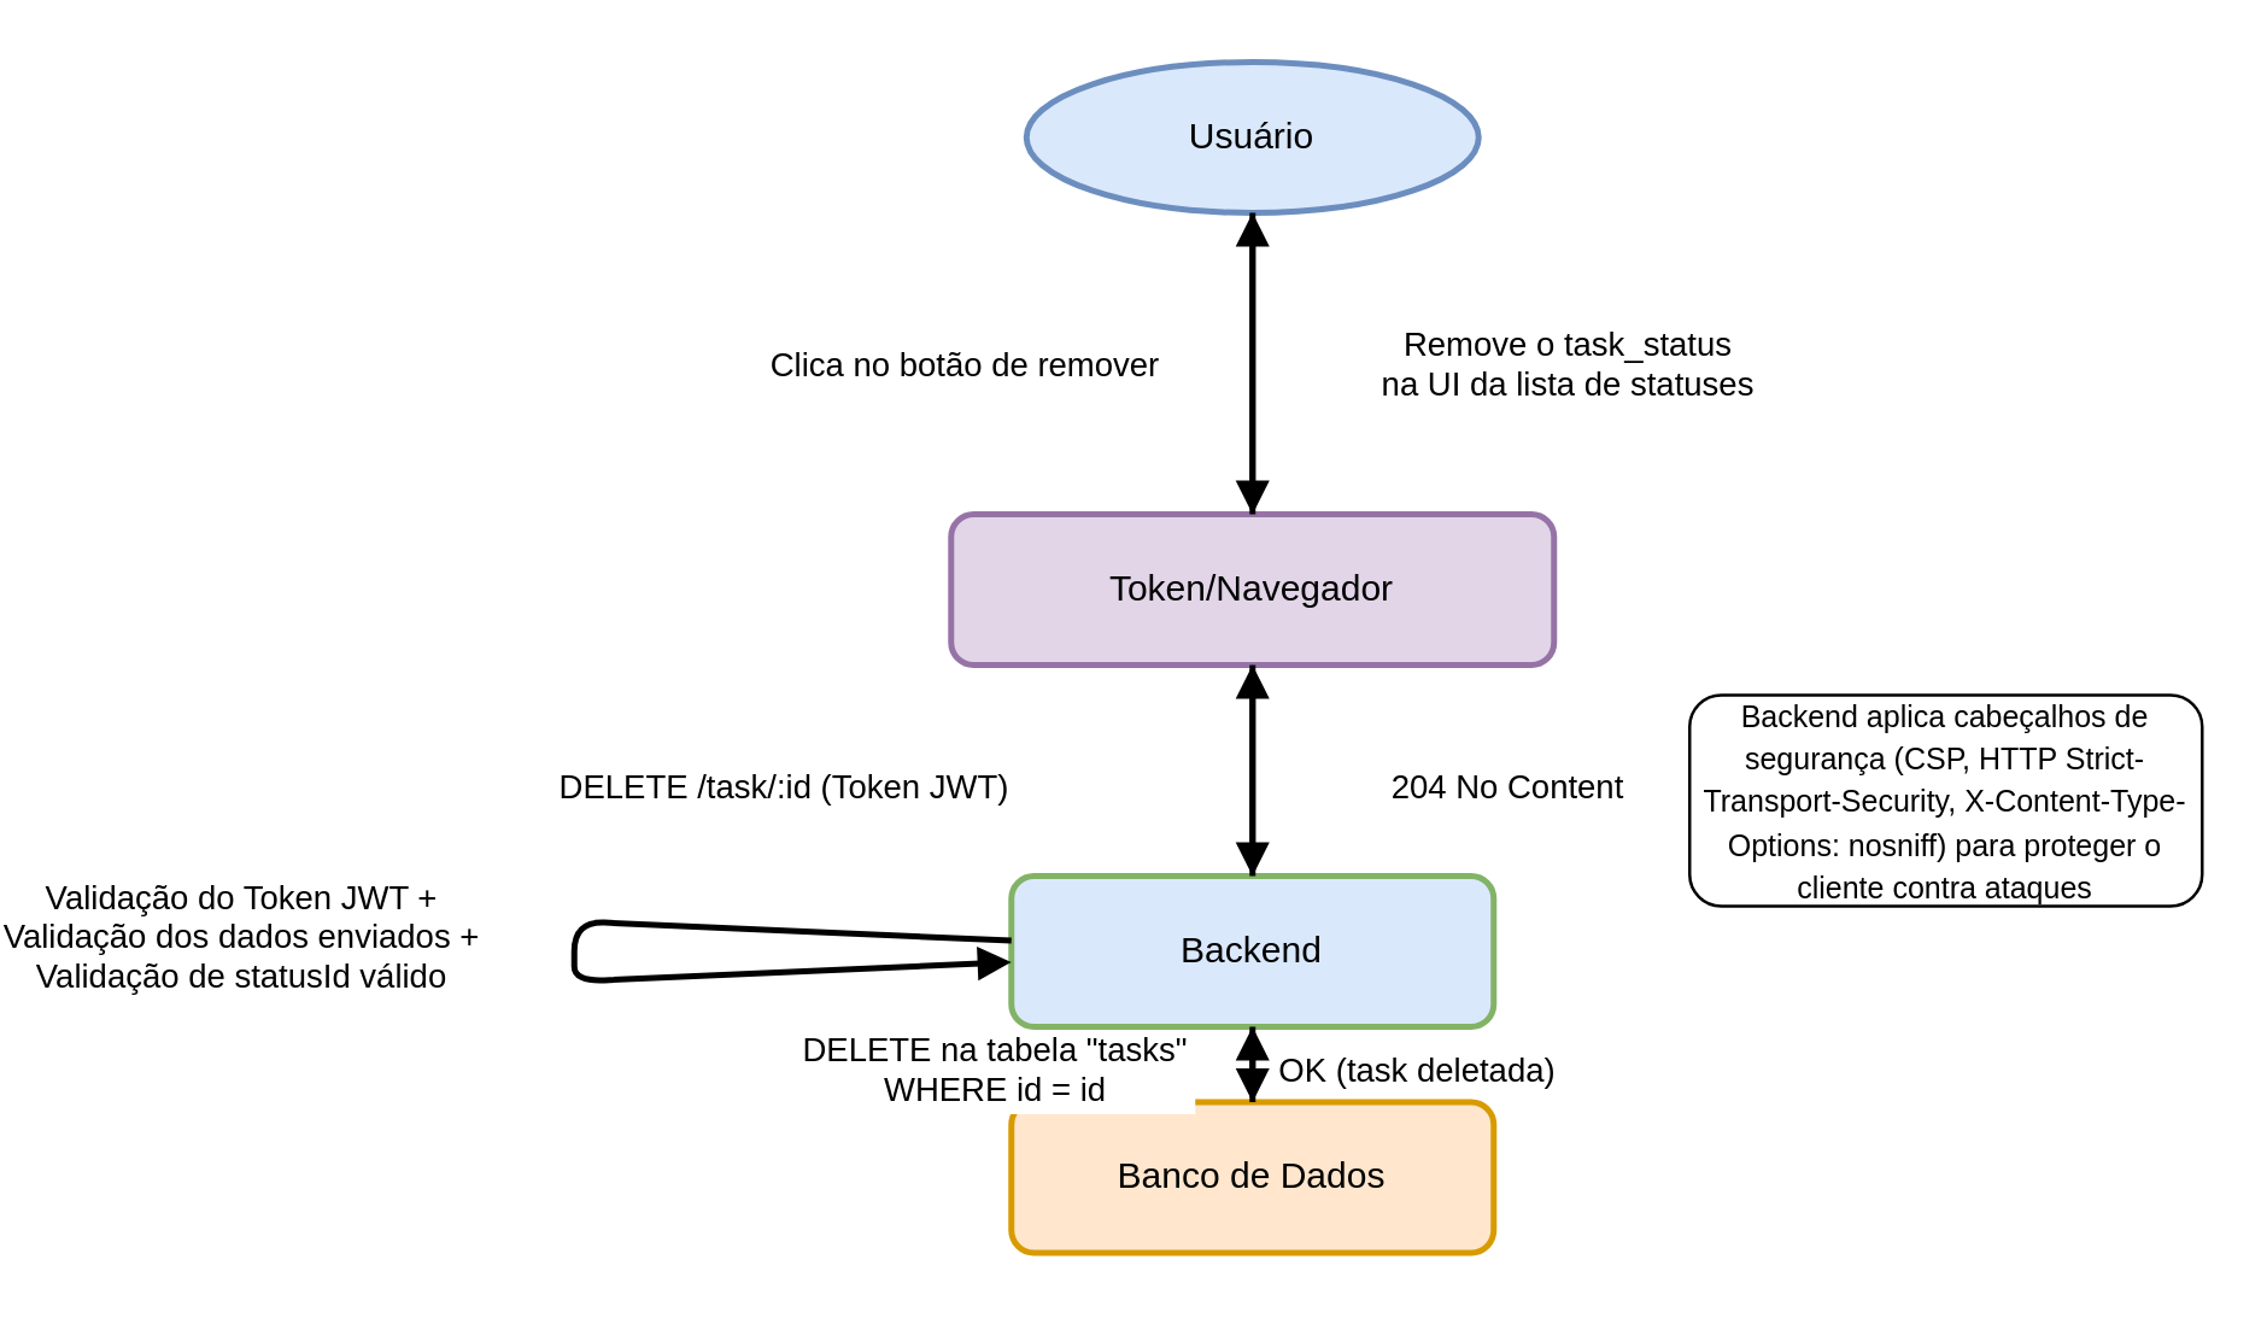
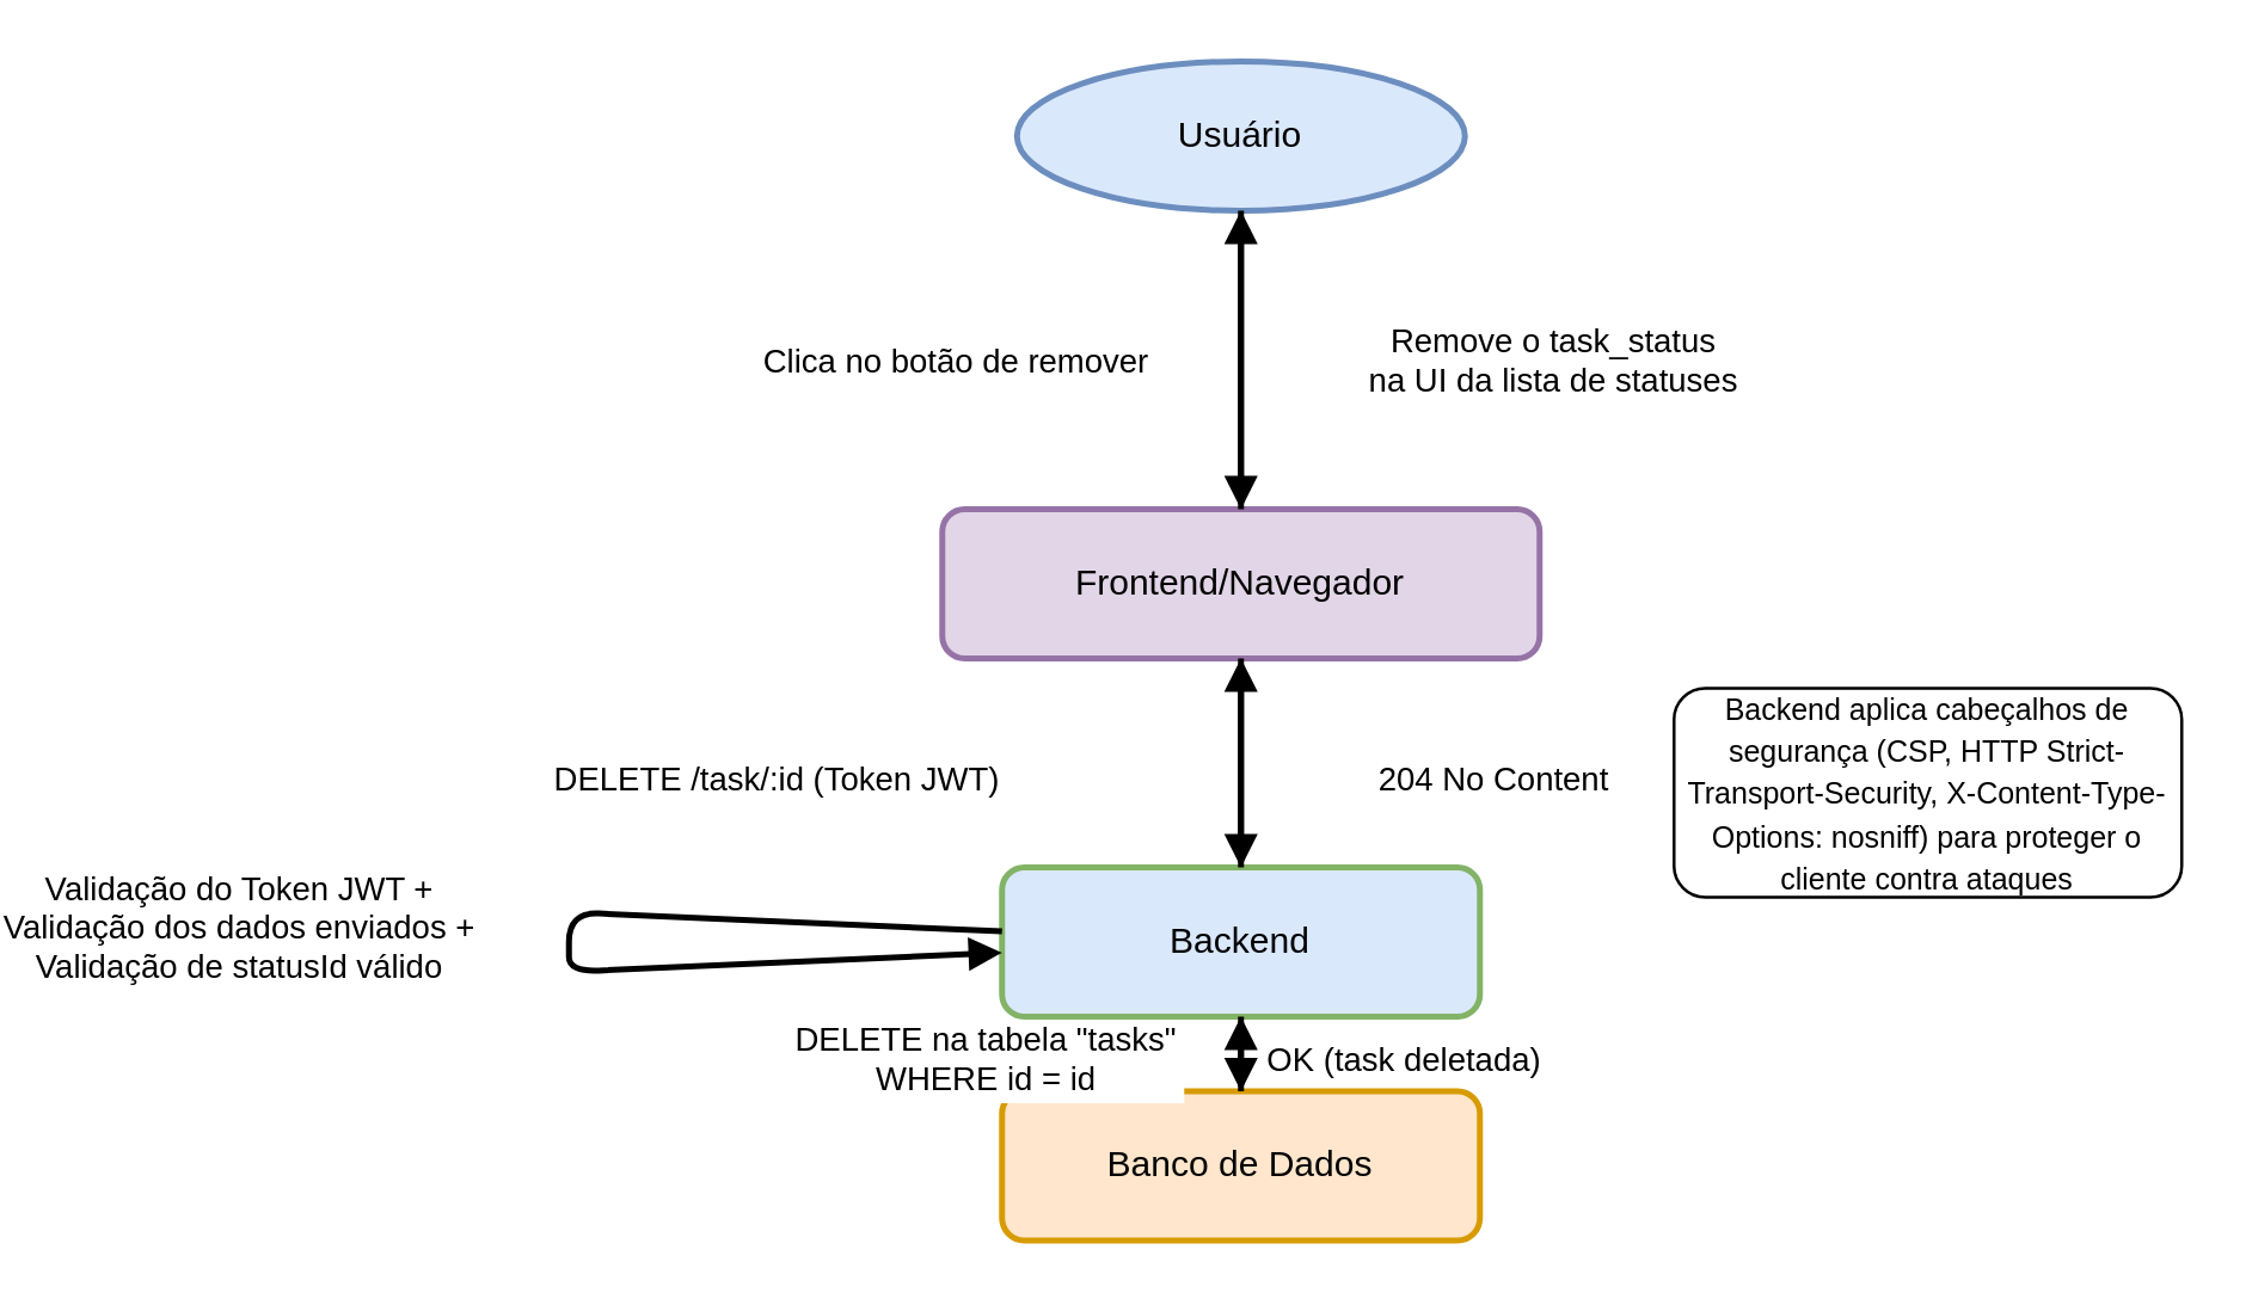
  <mxCell id="0" />
  <mxCell id="1" parent="0" />
  <mxCell id="2" value="Usuário" style="ellipse;whiteSpace=wrap;html=1;strokeWidth=2;fillColor=#dae8fc;strokeColor=#6c8ebf;" parent="1" vertex="1"><mxGeometry x="170" y="20" width="150" height="50" as="geometry" /></mxCell>
- <mxCell id="3" value="Token/Navegador" style="rounded=1;whiteSpace=wrap;html=1;strokeWidth=2;fillColor=#e1d5e7;strokeColor=#9673a6;" parent="1" vertex="1"><mxGeometry x="145" y="170" width="200" height="50" as="geometry" /></mxCell>
+ <mxCell id="3" value="Frontend/Navegador" style="rounded=1;whiteSpace=wrap;html=1;strokeWidth=2;fillColor=#e1d5e7;strokeColor=#9673a6;" parent="1" vertex="1"><mxGeometry x="145" y="170" width="200" height="50" as="geometry" /></mxCell>
  <mxCell id="4" value="Backend" style="rounded=1;whiteSpace=wrap;html=1;strokeWidth=2;fillColor=#dae8fc;strokeColor=#82b366;" parent="1" vertex="1"><mxGeometry x="165" y="290" width="160" height="50" as="geometry" /></mxCell>
  <mxCell id="5" value="Banco de Dados" style="rounded=1;whiteSpace=wrap;html=1;strokeWidth=2;fillColor=#ffe6cc;strokeColor=#d79b00;" parent="1" vertex="1"><mxGeometry x="165" y="365" width="160" height="50" as="geometry" /></mxCell>
  <mxCell id="6" value="Clica no botão de remover" style="endArrow=block;endFill=1;strokeWidth=2;" parent="1" source="2" target="3" edge="1"><mxGeometry y="-95" relative="1" as="geometry"><mxPoint x="310" y="110" as="targetPoint" /><mxPoint as="offset" /></mxGeometry></mxCell>
  <mxCell id="7" value="DELETE /task/:id (Token JWT)" style="endArrow=block;endFill=1;strokeWidth=2;" parent="1" source="3" target="4" edge="1"><mxGeometry x="0.143" y="-155" relative="1" as="geometry"><mxPoint x="310" y="160" as="targetPoint" /><mxPoint as="offset" /></mxGeometry></mxCell>
  <mxCell id="8" value="Validação do Token JWT +&#10;Validação dos dados enviados +&#10;Validação de statusId válido" style="endArrow=block;endFill=1;strokeWidth=2;" parent="1" source="4" target="4" edge="1"><mxGeometry x="-0.032" y="-110" relative="1" as="geometry"><mxPoint x="310" y="210" as="targetPoint" /><Array as="points"><mxPoint x="20" y="320" /></Array><mxPoint as="offset" /></mxGeometry></mxCell>
  <mxCell id="9" value="DELETE na tabela &quot;tasks&quot;&#10;WHERE id = id" style="endArrow=block;endFill=1;strokeWidth=2;" parent="1" source="4" target="5" edge="1"><mxGeometry x="0.143" y="-85" relative="1" as="geometry"><mxPoint x="310" y="260" as="targetPoint" /><mxPoint as="offset" /></mxGeometry></mxCell>
  <mxCell id="10" value="OK (task deletada)" style="endArrow=block;endFill=1;strokeWidth=2;" parent="1" source="5" target="4" edge="1"><mxGeometry x="-0.143" y="-55" relative="1" as="geometry"><mxPoint x="310" y="310" as="targetPoint" /><mxPoint as="offset" /></mxGeometry></mxCell>
  <mxCell id="11" value="204 No Content" style="endArrow=block;endFill=1;strokeWidth=2;" parent="1" source="4" target="3" edge="1"><mxGeometry x="-0.143" y="-85" relative="1" as="geometry"><mxPoint x="310" y="360" as="targetPoint" /><mxPoint as="offset" /></mxGeometry></mxCell>
  <mxCell id="12" value="Remove o task_status&#10;na UI da lista de statuses" style="endArrow=block;endFill=1;strokeWidth=2;" parent="1" source="3" target="2" edge="1"><mxGeometry y="-105" relative="1" as="geometry"><mxPoint x="310" y="410" as="targetPoint" /><mxPoint as="offset" /></mxGeometry></mxCell>
  <mxCell id="13" value="&lt;font style=&quot;font-size: 10px;&quot;&gt;Backend aplica cabeçalhos de segurança (CSP, HTTP Strict-Transport-Security, X-Content-Type-Options: nosniff) para proteger o cliente contra ataques&lt;/font&gt;" style="rounded=1;whiteSpace=wrap;html=1;" vertex="1" parent="1"><mxGeometry x="390" y="230" width="170" height="70" as="geometry" /></mxCell>
